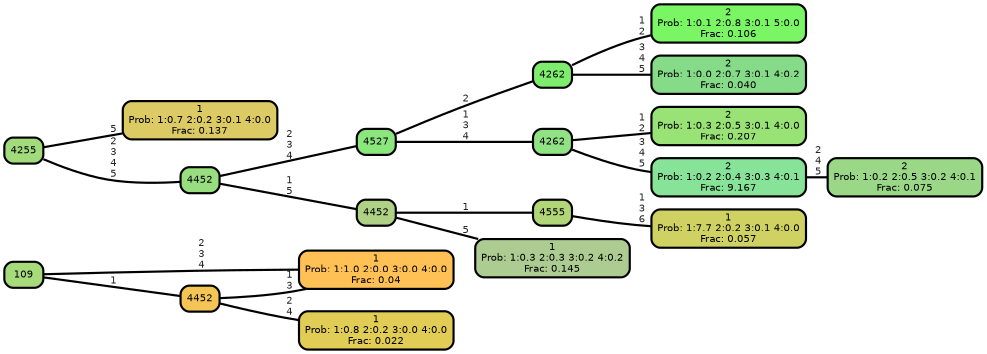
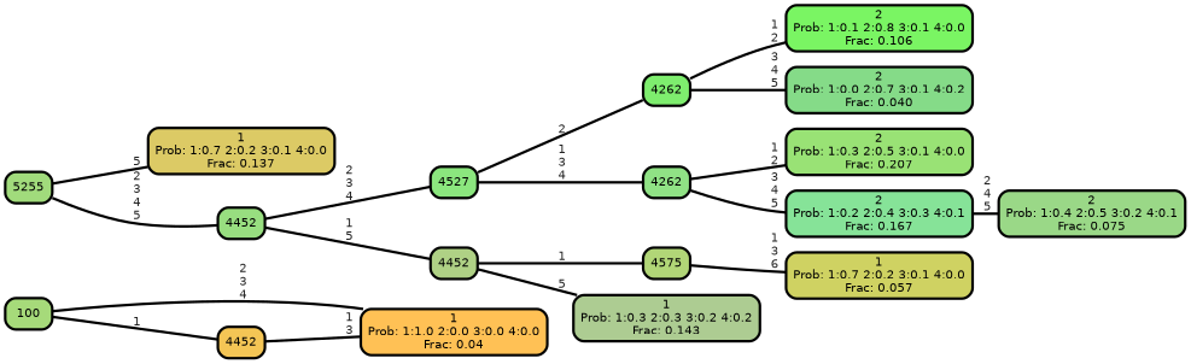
  graph {
    rankdir=LR
    ranksep="0 equally"
    splines=straight
    node [color=black fontcolor=black fontname=helvetica penwidth=3 shape=box style="filled, rounded"]
    edge [color=black fontcolor=grey14 fontname=helvetica fontweight=bold penwidth=3]
    n1 [fillcolor="#ffc155" label="1\nProb: 1:1.0 2:0.0 3:0.0 4:0.0\nFrac: 0.04"]
    n2 [fillcolor="#f4c555" label=4452]
-   n3 [fillcolor="#e1cd55" label="1\nProb: 1:0.8 2:0.2 3:0.0 4:0.0\nFrac: 0.022"]
-   n4 [fillcolor="#a6da7a" label=109]
-   n5 [fillcolor="#a1db7c" label=4255]
+   n4 [fillcolor="#a6da7a" label=100]
+   n5 [fillcolor="#a1db7c" label=5255]
    n6 [fillcolor="#dcca65" label="1\nProb: 1:0.7 2:0.2 3:0.1 4:0.0\nFrac: 0.137"]
    n7 [fillcolor="#98de80" label=4452]
    n8 [fillcolor="#8be67e" label=4527]
    n9 [fillcolor="#afd185" label=4452]
-   n10 [fillcolor="#7af563" label="2\nProb: 1:0.1 2:0.8 3:0.1 5:0.0\nFrac: 0.106"]
+   n10 [fillcolor="#7af563" label="2\nProb: 1:0.1 2:0.8 3:0.1 4:0.0\nFrac: 0.106"]
    n11 [fillcolor="#7eed6e" label=4262]
    n12 [fillcolor="#85db88" label="2\nProb: 1:0.0 2:0.7 3:0.1 4:0.2\nFrac: 0.040"]
    n13 [fillcolor="#90e285" label=4262]
    n14 [fillcolor="#99e275" label="2\nProb: 1:0.3 2:0.5 3:0.1 4:0.0\nFrac: 0.207"]
-   n15 [fillcolor="#86e398" label="2\nProb: 1:0.2 2:0.4 3:0.3 4:0.1\nFrac: 9.167"]
-   n16 [fillcolor="#9ad887" label="2\nProb: 1:0.2 2:0.5 3:0.2 4:0.1\nFrac: 0.075"]
-   n17 [fillcolor="#b1d677" label=4555]
-   n18 [fillcolor="#adcc92" label="1\nProb: 1:0.3 2:0.3 3:0.2 4:0.2\nFrac: 0.145"]
-   n19 [fillcolor="#cfd262" label="1\nProb: 1:7.7 2:0.2 3:0.1 4:0.0\nFrac: 0.057"]
+   n15 [fillcolor="#86e398" label="2\nProb: 1:0.2 2:0.4 3:0.3 4:0.1\nFrac: 0.167"]
+   n16 [fillcolor="#9ad887" label="2\nProb: 1:0.4 2:0.5 3:0.2 4:0.1\nFrac: 0.075"]
+   n17 [fillcolor="#b1d677" label=4575]
+   n18 [fillcolor="#adcc92" label="1\nProb: 1:0.3 2:0.3 3:0.2 4:0.2\nFrac: 0.143"]
+   n19 [fillcolor="#cfd262" label="1\nProb: 1:0.7 2:0.2 3:0.1 4:0.0\nFrac: 0.057"]
    subgraph sub_1 {
      rank=same
    }
    n2 -- n1 [label=" 1\n 3"]
-   n2 -- n3 [label=" 2\n 4"]
    n4 -- n1 [label=" 2\n 3\n 4"]
    n4 -- n2 [label=" 1"]
    n5 -- n6 [label=" 5"]
    n5 -- n7 [label=" 2\n 3\n 4\n 5"]
    n7 -- n8 [label=" 2\n 3\n 4"]
    n7 -- n9 [label=" 1\n 5"]
    n8 -- n11 [label=" 2"]
    n8 -- n13 [label=" 1\n 3\n 4"]
    n9 -- n17 [label=" 1"]
    n9 -- n18 [label=" 5"]
    n11 -- n10 [label=" 1\n 2"]
    n11 -- n12 [label=" 3\n 4\n 5"]
    n13 -- n14 [label=" 1\n 2"]
    n13 -- n15 [label=" 3\n 4\n 5"]
    n15 -- n16 [label=" 2\n 4\n 5"]
    n17 -- n19 [label=" 1\n 3\n 6"]
  }
